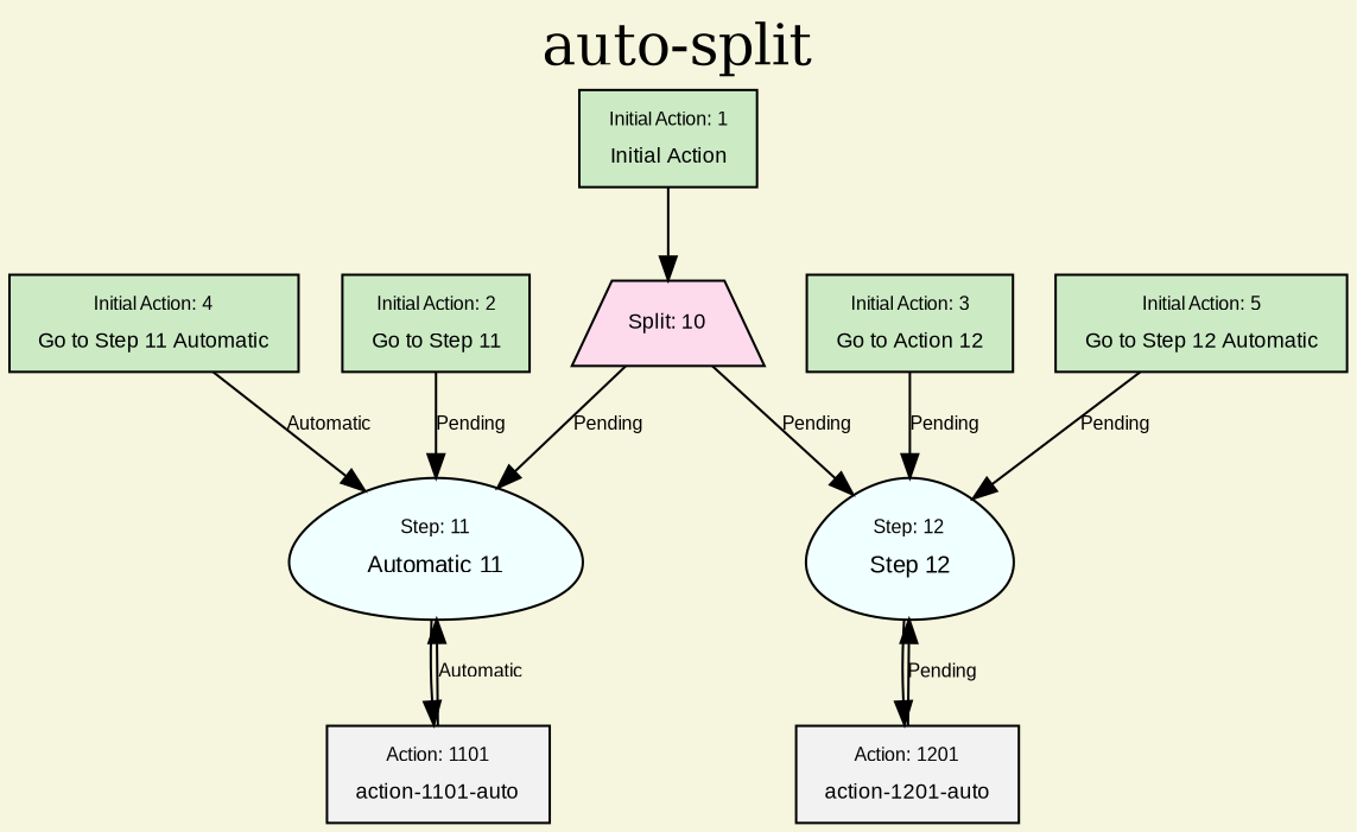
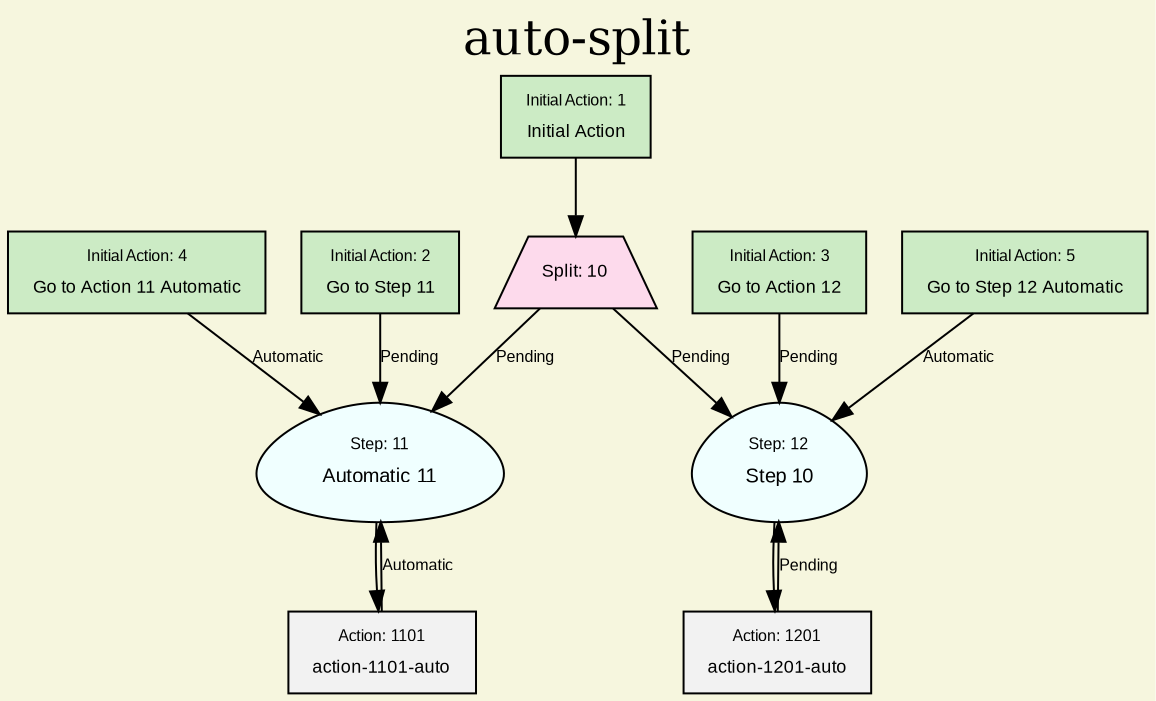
  digraph {
    bgcolor="#f6f6DE"
    fontsize=24
    label="auto-split"
    labeljust=center
    labelloc=top
    node [color=black fillcolor="#ccebc5" fontcolor=black fontname=Arial fontsize=9 shape=box style=filled]
    edge [arrowtype=normal fontname=Arial fontsize=8]
    n1 [label=<<table border='0'><tr><td><font point-size='8.0'>Initial Action: 1</font></td></tr><tr><td>Initial Action</td></tr></table>>]
    n2 [fillcolor="#fddaec" label="Split: 10" shape=trapezium]
    n3 [fillcolor="#f0ffff" fontsize=10 label=<<table border='0'><tr><td><font point-size='8.0'>Step: 11</font></td></tr><tr><td>Automatic 11</td></tr></table>> shape=egg]
-   n4 [fillcolor="#f0ffff" fontsize=10 label=<<table border='0'><tr><td><font point-size='8.0'>Step: 12</font></td></tr><tr><td>Step 12</td></tr></table>> shape=egg]
+   n4 [fillcolor="#f0ffff" fontsize=10 label=<<table border='0'><tr><td><font point-size='8.0'>Step: 12</font></td></tr><tr><td>Step 10</td></tr></table>> shape=egg]
    n5 [label=<<table border='0'><tr><td><font point-size='8.0'>Initial Action: 2</font></td></tr><tr><td>Go to Step 11</td></tr></table>>]
    n6 [fillcolor="#f2f2f2" label=<<table border='0'><tr><td><font point-size='8.0'>Action: 1101</font></td></tr><tr><td>action-1101-auto</td></tr></table>>]
    n7 [label=<<table border='0'><tr><td><font point-size='8.0'>Initial Action: 3</font></td></tr><tr><td>Go to Action 12</td></tr></table>>]
    n8 [fillcolor="#f2f2f2" label=<<table border='0'><tr><td><font point-size='8.0'>Action: 1201</font></td></tr><tr><td>action-1201-auto</td></tr></table>>]
-   n9 [label=<<table border='0'><tr><td><font point-size='8.0'>Initial Action: 4</font></td></tr><tr><td>Go to Step 11 Automatic</td></tr></table>>]
+   n9 [label=<<table border='0'><tr><td><font point-size='8.0'>Initial Action: 4</font></td></tr><tr><td>Go to Action 11 Automatic</td></tr></table>>]
    n10 [label=<<table border='0'><tr><td><font point-size='8.0'>Initial Action: 5</font></td></tr><tr><td>Go to Step 12 Automatic</td></tr></table>>]
    n1 -> n2
    n2 -> n3 [label=Pending]
    n2 -> n4 [label=Pending]
    n3 -> n6
    n4 -> n8
    n5 -> n3 [label=Pending]
    n6 -> n3 [label=Automatic]
    n7 -> n4 [label=Pending]
    n8 -> n4 [label=Pending]
    n9 -> n3 [label=Automatic]
-   n10 -> n4 [label=Pending]
+   n10 -> n4 [label=Automatic]
  }
